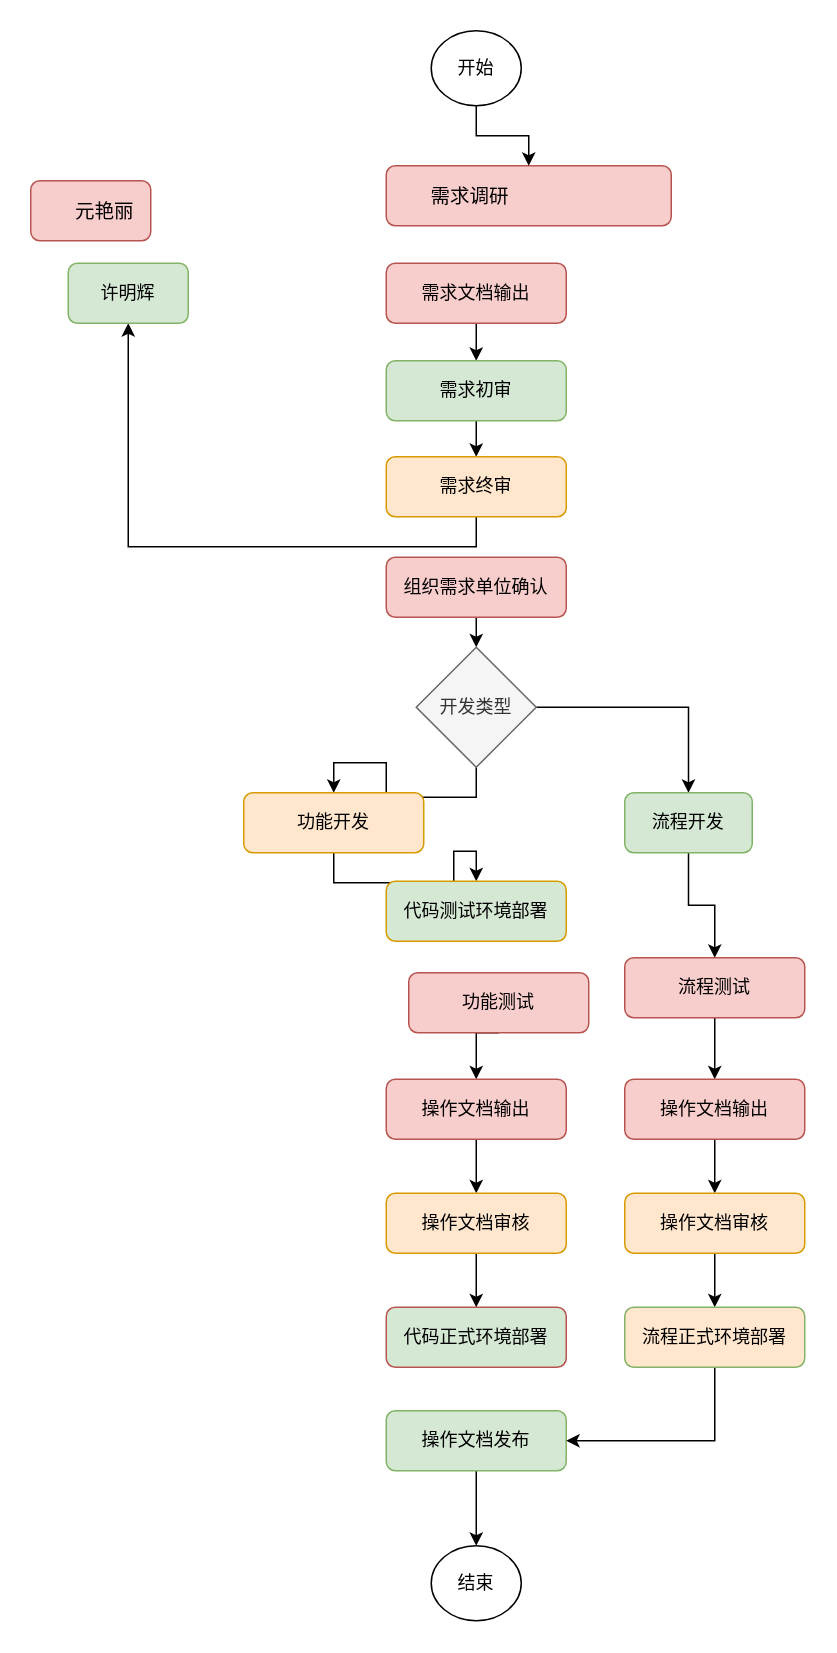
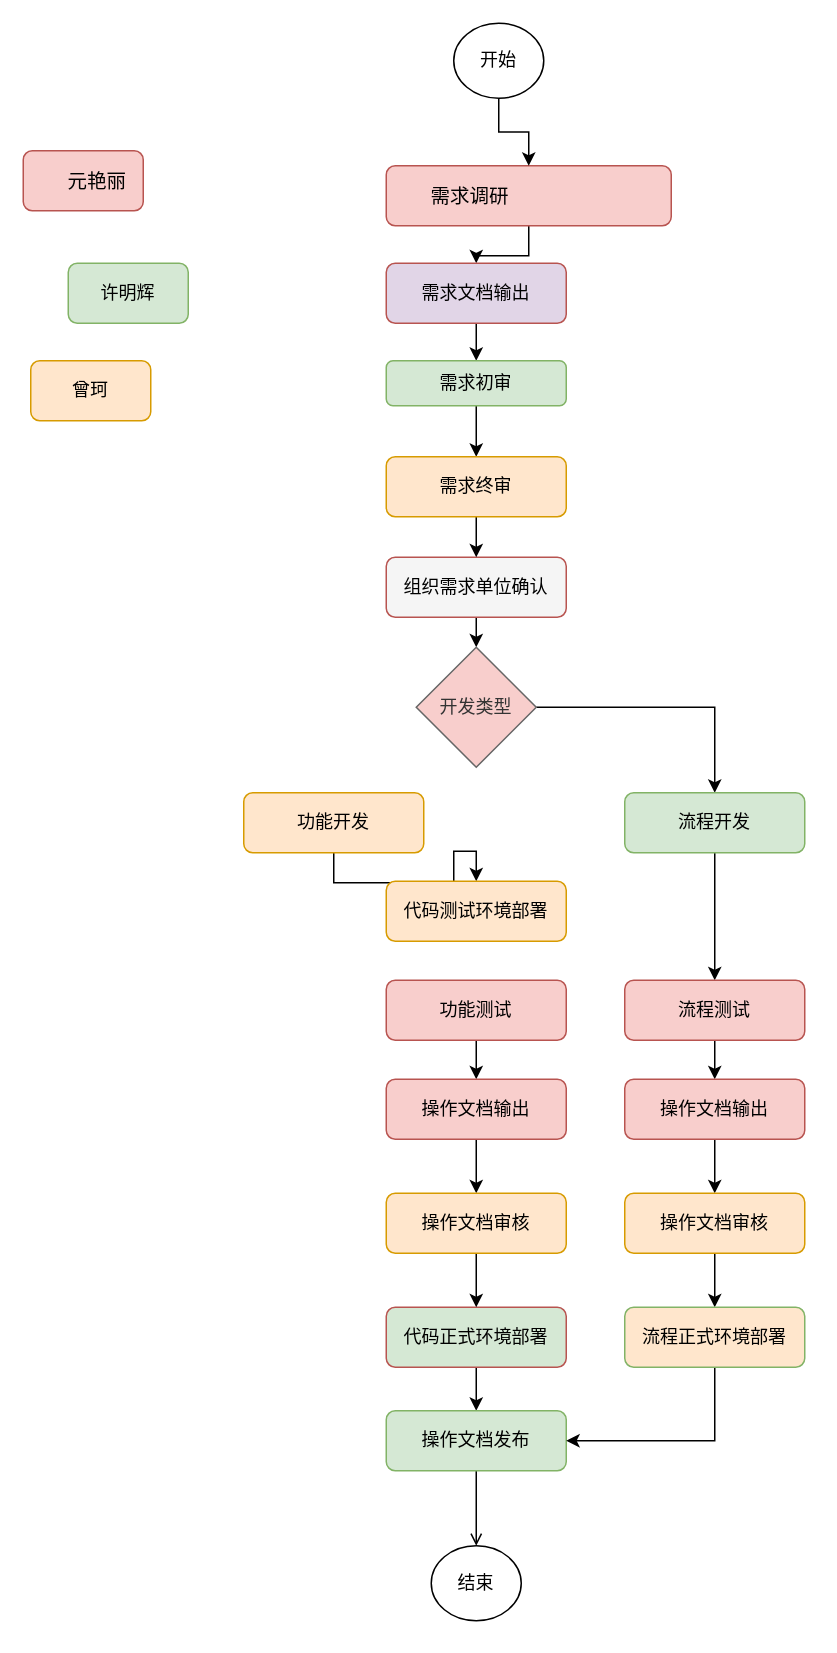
  <mxCell id="0" />
  <mxCell id="1" parent="0" />
+ <mxCell id="2" style="edgeStyle=orthogonalEdgeStyle;rounded=0;orthogonalLoop=1;jettySize=auto;html=1;exitX=0.5;exitY=1;exitDx=0;exitDy=0;" edge="1" parent="1" source="3" target="7"><mxGeometry relative="1" as="geometry" /></mxCell>
  <mxCell id="3" value="&lt;p style=&quot;text-indent: 21pt; font-size: 13px;&quot; class=&quot;MsoNormal&quot;&gt;&lt;font face=&quot;微软雅黑&quot;&gt;需求调研&lt;/font&gt;&lt;/p&gt;" style="rounded=1;whiteSpace=wrap;html=1;fontSize=12;glass=0;strokeWidth=1;shadow=0;align=left;fillColor=#f8cecc;strokeColor=#b85450;" vertex="1" parent="1"><mxGeometry x="257" y="110" width="190" height="40" as="geometry" /></mxCell>
  <mxCell id="4" style="edgeStyle=orthogonalEdgeStyle;rounded=0;orthogonalLoop=1;jettySize=auto;html=1;exitX=0.5;exitY=1;exitDx=0;exitDy=0;entryX=0.5;entryY=0;entryDx=0;entryDy=0;" edge="1" parent="1" source="5" target="3"><mxGeometry relative="1" as="geometry" /></mxCell>
- <mxCell id="5" value="开始" style="ellipse;whiteSpace=wrap;html=1;" vertex="1" parent="1"><mxGeometry x="287" y="20" width="60" height="50" as="geometry" /></mxCell>
+ <mxCell id="5" value="开始" style="ellipse;whiteSpace=wrap;html=1;" vertex="1" parent="1"><mxGeometry x="302" y="15" width="60" height="50" as="geometry" /></mxCell>
  <mxCell id="6" style="edgeStyle=orthogonalEdgeStyle;rounded=0;orthogonalLoop=1;jettySize=auto;html=1;exitX=0.5;exitY=1;exitDx=0;exitDy=0;entryX=0.5;entryY=0;entryDx=0;entryDy=0;" edge="1" parent="1" source="7" target="9"><mxGeometry relative="1" as="geometry" /></mxCell>
- <mxCell id="7" value="&lt;p style=&quot;font-size: 12px;&quot; class=&quot;MsoNormal&quot;&gt;&lt;span style=&quot;font-family: 微软雅黑; font-size: 12px;&quot;&gt;需求文档输出&lt;/span&gt;&lt;/p&gt;" style="rounded=1;whiteSpace=wrap;html=1;fontSize=12;glass=0;strokeWidth=1;shadow=0;align=center;fillColor=#f8cecc;strokeColor=#b85450;" vertex="1" parent="1"><mxGeometry x="257" y="175" width="120" height="40" as="geometry" /></mxCell>
+ <mxCell id="7" value="&lt;p style=&quot;font-size: 12px;&quot; class=&quot;MsoNormal&quot;&gt;&lt;span style=&quot;font-family: 微软雅黑; font-size: 12px;&quot;&gt;需求文档输出&lt;/span&gt;&lt;/p&gt;" style="rounded=1;whiteSpace=wrap;html=1;fontSize=12;glass=0;strokeWidth=1;shadow=0;align=center;fillColor=#e1d5e7;strokeColor=#b85450;" vertex="1" parent="1"><mxGeometry x="257" y="175" width="120" height="40" as="geometry" /></mxCell>
  <mxCell id="8" style="edgeStyle=orthogonalEdgeStyle;rounded=0;orthogonalLoop=1;jettySize=auto;html=1;exitX=0.5;exitY=1;exitDx=0;exitDy=0;entryX=0.5;entryY=0;entryDx=0;entryDy=0;" edge="1" parent="1" source="9" target="13"><mxGeometry relative="1" as="geometry" /></mxCell>
- <mxCell id="9" value="&lt;p style=&quot;font-size: 12px;&quot; class=&quot;MsoNormal&quot;&gt;&lt;span style=&quot;font-family: 微软雅黑; font-size: 12px;&quot;&gt;需求初审&lt;/span&gt;&lt;/p&gt;" style="rounded=1;whiteSpace=wrap;html=1;fontSize=12;glass=0;strokeWidth=1;shadow=0;align=center;fillColor=#d5e8d4;strokeColor=#82b366;" vertex="1" parent="1"><mxGeometry x="257" y="240" width="120" height="40" as="geometry" /></mxCell>
+ <mxCell id="9" value="&lt;p style=&quot;font-size: 12px;&quot; class=&quot;MsoNormal&quot;&gt;&lt;span style=&quot;font-family: 微软雅黑; font-size: 12px;&quot;&gt;需求初审&lt;/span&gt;&lt;/p&gt;" style="rounded=1;whiteSpace=wrap;html=1;fontSize=12;glass=0;strokeWidth=1;shadow=0;align=center;fillColor=#d5e8d4;strokeColor=#82b366;" vertex="1" parent="1"><mxGeometry x="257" y="240" width="120" height="30" as="geometry" /></mxCell>
  <mxCell id="10" style="edgeStyle=orthogonalEdgeStyle;rounded=0;orthogonalLoop=1;jettySize=auto;html=1;exitX=0.5;exitY=1;exitDx=0;exitDy=0;entryX=0.5;entryY=0;entryDx=0;entryDy=0;" edge="1" parent="1" source="11" target="16"><mxGeometry relative="1" as="geometry" /></mxCell>
- <mxCell id="11" value="&lt;font face=&quot;微软雅黑&quot;&gt;组织需求单位确认&lt;/font&gt;" style="rounded=1;whiteSpace=wrap;html=1;fontSize=12;glass=0;strokeWidth=1;shadow=0;align=center;fillColor=#f8cecc;strokeColor=#b85450;" vertex="1" parent="1"><mxGeometry x="257" y="371" width="120" height="40" as="geometry" /></mxCell>
- <mxCell id="12" style="edgeStyle=orthogonalEdgeStyle;rounded=0;orthogonalLoop=1;jettySize=auto;html=1;exitX=0.5;exitY=1;exitDx=0;exitDy=0;" edge="1" parent="1" source="13" target="42"><mxGeometry relative="1" as="geometry" /></mxCell>
+ <mxCell id="11" value="&lt;font face=&quot;微软雅黑&quot;&gt;组织需求单位确认&lt;/font&gt;" style="rounded=1;whiteSpace=wrap;html=1;fontSize=12;glass=0;strokeWidth=1;shadow=0;align=center;fillColor=#f5f5f5;strokeColor=#b85450;" vertex="1" parent="1"><mxGeometry x="257" y="371" width="120" height="40" as="geometry" /></mxCell>
+ <mxCell id="12" style="edgeStyle=orthogonalEdgeStyle;rounded=0;orthogonalLoop=1;jettySize=auto;html=1;exitX=0.5;exitY=1;exitDx=0;exitDy=0;entryX=0.5;entryY=0;entryDx=0;entryDy=0;" edge="1" parent="1" source="13" target="11"><mxGeometry relative="1" as="geometry" /></mxCell>
  <mxCell id="13" value="&lt;p style=&quot;font-size: 12px;&quot; class=&quot;MsoNormal&quot;&gt;需求终审&lt;/p&gt;" style="rounded=1;whiteSpace=wrap;html=1;fontSize=12;glass=0;strokeWidth=1;shadow=0;align=center;fillColor=#ffe6cc;strokeColor=#d79b00;" vertex="1" parent="1"><mxGeometry x="257" y="304" width="120" height="40" as="geometry" /></mxCell>
  <mxCell id="14" style="edgeStyle=orthogonalEdgeStyle;rounded=0;orthogonalLoop=1;jettySize=auto;html=1;exitX=1;exitY=0.5;exitDx=0;exitDy=0;" edge="1" parent="1" source="16" target="20"><mxGeometry relative="1" as="geometry" /></mxCell>
- <mxCell id="15" style="edgeStyle=orthogonalEdgeStyle;rounded=0;orthogonalLoop=1;jettySize=auto;html=1;exitX=0.5;exitY=1;exitDx=0;exitDy=0;entryX=0.5;entryY=0;entryDx=0;entryDy=0;" edge="1" parent="1" source="16" target="18"><mxGeometry relative="1" as="geometry" /></mxCell>
- <mxCell id="16" value="开发类型" style="rhombus;whiteSpace=wrap;html=1;fillColor=#f5f5f5;fontColor=#333333;strokeColor=#666666;" vertex="1" parent="1"><mxGeometry x="277" y="431" width="80" height="80" as="geometry" /></mxCell>
+ <mxCell id="16" value="开发类型" style="rhombus;whiteSpace=wrap;html=1;fillColor=#f8cecc;fontColor=#333333;strokeColor=#666666;" vertex="1" parent="1"><mxGeometry x="277" y="431" width="80" height="80" as="geometry" /></mxCell>
  <mxCell id="17" style="edgeStyle=orthogonalEdgeStyle;rounded=0;orthogonalLoop=1;jettySize=auto;html=1;exitX=0.5;exitY=1;exitDx=0;exitDy=0;entryX=0.5;entryY=0;entryDx=0;entryDy=0;" edge="1" parent="1" source="18" target="31"><mxGeometry relative="1" as="geometry" /></mxCell>
  <mxCell id="18" value="&lt;p class=&quot;MsoNormal&quot; style=&quot;font-size: 12px;&quot;&gt;&lt;font face=&quot;微软雅黑&quot;&gt;功能开发&lt;/font&gt;&lt;/p&gt;" style="rounded=1;whiteSpace=wrap;html=1;fontSize=12;glass=0;strokeWidth=1;shadow=0;align=center;fillColor=#ffe6cc;strokeColor=#d79b00;" vertex="1" parent="1"><mxGeometry x="162" y="528" width="120" height="40" as="geometry" /></mxCell>
  <mxCell id="19" style="edgeStyle=orthogonalEdgeStyle;rounded=0;orthogonalLoop=1;jettySize=auto;html=1;exitX=0.5;exitY=1;exitDx=0;exitDy=0;entryX=0.5;entryY=0;entryDx=0;entryDy=0;" edge="1" parent="1" source="20" target="33"><mxGeometry relative="1" as="geometry" /></mxCell>
- <mxCell id="20" value="&lt;p style=&quot;font-size: 12px;&quot; class=&quot;MsoNormal&quot;&gt;&lt;span style=&quot;font-family: 微软雅黑; font-size: 12px;&quot;&gt;流程开发&lt;/span&gt;&lt;/p&gt;" style="rounded=1;whiteSpace=wrap;html=1;fontSize=12;glass=0;strokeWidth=1;shadow=0;align=center;fillColor=#d5e8d4;strokeColor=#82b366;" vertex="1" parent="1"><mxGeometry x="416" y="528" width="85" height="40" as="geometry" /></mxCell>
+ <mxCell id="20" value="&lt;p style=&quot;font-size: 12px;&quot; class=&quot;MsoNormal&quot;&gt;&lt;span style=&quot;font-family: 微软雅黑; font-size: 12px;&quot;&gt;流程开发&lt;/span&gt;&lt;/p&gt;" style="rounded=1;whiteSpace=wrap;html=1;fontSize=12;glass=0;strokeWidth=1;shadow=0;align=center;fillColor=#d5e8d4;strokeColor=#82b366;" vertex="1" parent="1"><mxGeometry x="416" y="528" width="120" height="40" as="geometry" /></mxCell>
  <mxCell id="21" style="edgeStyle=orthogonalEdgeStyle;rounded=0;orthogonalLoop=1;jettySize=auto;html=1;exitX=0.5;exitY=1;exitDx=0;exitDy=0;entryX=0.5;entryY=0;entryDx=0;entryDy=0;" edge="1" parent="1" source="22" target="24"><mxGeometry relative="1" as="geometry" /></mxCell>
- <mxCell id="22" value="&lt;p class=&quot;MsoNormal&quot; style=&quot;font-size: 12px;&quot;&gt;&lt;font face=&quot;微软雅黑&quot;&gt;功能测试&lt;/font&gt;&lt;/p&gt;" style="rounded=1;whiteSpace=wrap;html=1;fontSize=12;glass=0;strokeWidth=1;shadow=0;align=center;fillColor=#f8cecc;strokeColor=#b85450;" vertex="1" parent="1"><mxGeometry x="272" y="648" width="120" height="40" as="geometry" /></mxCell>
+ <mxCell id="22" value="&lt;p class=&quot;MsoNormal&quot; style=&quot;font-size: 12px;&quot;&gt;&lt;font face=&quot;微软雅黑&quot;&gt;功能测试&lt;/font&gt;&lt;/p&gt;" style="rounded=1;whiteSpace=wrap;html=1;fontSize=12;glass=0;strokeWidth=1;shadow=0;align=center;fillColor=#f8cecc;strokeColor=#b85450;" vertex="1" parent="1"><mxGeometry x="257" y="653" width="120" height="40" as="geometry" /></mxCell>
  <mxCell id="23" style="edgeStyle=orthogonalEdgeStyle;rounded=0;orthogonalLoop=1;jettySize=auto;html=1;exitX=0.5;exitY=1;exitDx=0;exitDy=0;entryX=0.5;entryY=0;entryDx=0;entryDy=0;" edge="1" parent="1" source="24" target="28"><mxGeometry relative="1" as="geometry" /></mxCell>
  <mxCell id="24" value="&lt;p class=&quot;MsoNormal&quot; style=&quot;font-size: 12px;&quot;&gt;&lt;font face=&quot;微软雅黑&quot;&gt;操作文档输出&lt;/font&gt;&lt;/p&gt;" style="rounded=1;whiteSpace=wrap;html=1;fontSize=12;glass=0;strokeWidth=1;shadow=0;align=center;fillColor=#f8cecc;strokeColor=#b85450;" vertex="1" parent="1"><mxGeometry x="257" y="719" width="120" height="40" as="geometry" /></mxCell>
+ <mxCell id="25" style="edgeStyle=orthogonalEdgeStyle;rounded=0;orthogonalLoop=1;jettySize=auto;html=1;exitX=0.5;exitY=1;exitDx=0;exitDy=0;entryX=0.5;entryY=0;entryDx=0;entryDy=0;" edge="1" parent="1" source="26" target="30"><mxGeometry relative="1" as="geometry" /></mxCell>
  <mxCell id="26" value="&lt;p class=&quot;MsoNormal&quot; style=&quot;font-size: 12px;&quot;&gt;&lt;font face=&quot;微软雅黑&quot;&gt;代码正式环境部署&lt;/font&gt;&lt;/p&gt;" style="rounded=1;whiteSpace=wrap;html=1;fontSize=12;glass=0;strokeWidth=1;shadow=0;align=center;fillColor=#d5e8d4;strokeColor=#b85450;" vertex="1" parent="1"><mxGeometry x="257" y="871" width="120" height="40" as="geometry" /></mxCell>
  <mxCell id="27" style="edgeStyle=orthogonalEdgeStyle;rounded=0;orthogonalLoop=1;jettySize=auto;html=1;exitX=0.5;exitY=1;exitDx=0;exitDy=0;entryX=0.5;entryY=0;entryDx=0;entryDy=0;" edge="1" parent="1" source="28" target="26"><mxGeometry relative="1" as="geometry" /></mxCell>
  <mxCell id="28" value="&lt;p class=&quot;MsoNormal&quot; style=&quot;font-size: 12px;&quot;&gt;&lt;font face=&quot;微软雅黑&quot;&gt;操作文档审核&lt;/font&gt;&lt;/p&gt;" style="rounded=1;whiteSpace=wrap;html=1;fontSize=12;glass=0;strokeWidth=1;shadow=0;align=center;fillColor=#ffe6cc;strokeColor=#d79b00;" vertex="1" parent="1"><mxGeometry x="257" y="795" width="120" height="40" as="geometry" /></mxCell>
- <mxCell id="29" style="edgeStyle=orthogonalEdgeStyle;rounded=0;orthogonalLoop=1;jettySize=auto;html=1;exitX=0.5;exitY=1;exitDx=0;exitDy=0;entryX=0.5;entryY=0;entryDx=0;entryDy=0;" edge="1" parent="1" source="30" target="40"><mxGeometry relative="1" as="geometry" /></mxCell>
+ <mxCell id="29" style="edgeStyle=orthogonalEdgeStyle;rounded=0;orthogonalLoop=1;jettySize=auto;html=1;exitX=0.5;exitY=1;exitDx=0;exitDy=0;entryX=0.5;entryY=0;entryDx=0;entryDy=0;endArrow=open;" edge="1" parent="1" source="30" target="40"><mxGeometry relative="1" as="geometry" /></mxCell>
  <mxCell id="30" value="&lt;p class=&quot;MsoNormal&quot; style=&quot;font-size: 12px;&quot;&gt;&lt;font face=&quot;微软雅黑&quot;&gt;操作文档发布&lt;/font&gt;&lt;/p&gt;" style="rounded=1;whiteSpace=wrap;html=1;fontSize=12;glass=0;strokeWidth=1;shadow=0;align=center;fillColor=#d5e8d4;strokeColor=#82b366;" vertex="1" parent="1"><mxGeometry x="257" y="940" width="120" height="40" as="geometry" /></mxCell>
- <mxCell id="31" value="&lt;p class=&quot;MsoNormal&quot; style=&quot;font-size: 12px;&quot;&gt;&lt;font face=&quot;微软雅黑&quot;&gt;代码测试环境部署&lt;/font&gt;&lt;/p&gt;" style="rounded=1;whiteSpace=wrap;html=1;fontSize=12;glass=0;strokeWidth=1;shadow=0;align=center;fillColor=#d5e8d4;strokeColor=#d79b00;" vertex="1" parent="1"><mxGeometry x="257" y="587" width="120" height="40" as="geometry" /></mxCell>
+ <mxCell id="31" value="&lt;p class=&quot;MsoNormal&quot; style=&quot;font-size: 12px;&quot;&gt;&lt;font face=&quot;微软雅黑&quot;&gt;代码测试环境部署&lt;/font&gt;&lt;/p&gt;" style="rounded=1;whiteSpace=wrap;html=1;fontSize=12;glass=0;strokeWidth=1;shadow=0;align=center;fillColor=#ffe6cc;strokeColor=#d79b00;" vertex="1" parent="1"><mxGeometry x="257" y="587" width="120" height="40" as="geometry" /></mxCell>
  <mxCell id="32" style="edgeStyle=orthogonalEdgeStyle;rounded=0;orthogonalLoop=1;jettySize=auto;html=1;exitX=0.5;exitY=1;exitDx=0;exitDy=0;entryX=0.5;entryY=0;entryDx=0;entryDy=0;" edge="1" parent="1" source="33" target="35"><mxGeometry relative="1" as="geometry" /></mxCell>
- <mxCell id="33" value="&lt;p class=&quot;MsoNormal&quot; style=&quot;font-size: 12px;&quot;&gt;&lt;font face=&quot;微软雅黑&quot;&gt;流程测试&lt;/font&gt;&lt;/p&gt;" style="rounded=1;whiteSpace=wrap;html=1;fontSize=12;glass=0;strokeWidth=1;shadow=0;align=center;fillColor=#f8cecc;strokeColor=#b85450;" vertex="1" parent="1"><mxGeometry x="416" y="638" width="120" height="40" as="geometry" /></mxCell>
+ <mxCell id="33" value="&lt;p class=&quot;MsoNormal&quot; style=&quot;font-size: 12px;&quot;&gt;&lt;font face=&quot;微软雅黑&quot;&gt;流程测试&lt;/font&gt;&lt;/p&gt;" style="rounded=1;whiteSpace=wrap;html=1;fontSize=12;glass=0;strokeWidth=1;shadow=0;align=center;fillColor=#f8cecc;strokeColor=#b85450;" vertex="1" parent="1"><mxGeometry x="416" y="653" width="120" height="40" as="geometry" /></mxCell>
  <mxCell id="34" style="edgeStyle=orthogonalEdgeStyle;rounded=0;orthogonalLoop=1;jettySize=auto;html=1;exitX=0.5;exitY=1;exitDx=0;exitDy=0;entryX=0.5;entryY=0;entryDx=0;entryDy=0;" edge="1" parent="1" source="35" target="37"><mxGeometry relative="1" as="geometry" /></mxCell>
  <mxCell id="35" value="&lt;p class=&quot;MsoNormal&quot; style=&quot;font-size: 12px;&quot;&gt;&lt;font face=&quot;微软雅黑&quot;&gt;操作文档输出&lt;/font&gt;&lt;/p&gt;" style="rounded=1;whiteSpace=wrap;html=1;fontSize=12;glass=0;strokeWidth=1;shadow=0;align=center;fillColor=#f8cecc;strokeColor=#b85450;" vertex="1" parent="1"><mxGeometry x="416" y="719" width="120" height="40" as="geometry" /></mxCell>
  <mxCell id="36" style="edgeStyle=orthogonalEdgeStyle;rounded=0;orthogonalLoop=1;jettySize=auto;html=1;exitX=0.5;exitY=1;exitDx=0;exitDy=0;entryX=0.5;entryY=0;entryDx=0;entryDy=0;" edge="1" parent="1" source="37" target="39"><mxGeometry relative="1" as="geometry" /></mxCell>
  <mxCell id="37" value="&lt;p class=&quot;MsoNormal&quot; style=&quot;font-size: 12px;&quot;&gt;&lt;font face=&quot;微软雅黑&quot;&gt;操作文档审核&lt;/font&gt;&lt;/p&gt;" style="rounded=1;whiteSpace=wrap;html=1;fontSize=12;glass=0;strokeWidth=1;shadow=0;align=center;fillColor=#ffe6cc;strokeColor=#d79b00;" vertex="1" parent="1"><mxGeometry x="416" y="795" width="120" height="40" as="geometry" /></mxCell>
  <mxCell id="38" style="edgeStyle=orthogonalEdgeStyle;rounded=0;orthogonalLoop=1;jettySize=auto;html=1;exitX=0.5;exitY=1;exitDx=0;exitDy=0;entryX=1;entryY=0.5;entryDx=0;entryDy=0;" edge="1" parent="1" source="39" target="30"><mxGeometry relative="1" as="geometry" /></mxCell>
  <mxCell id="39" value="&lt;p class=&quot;MsoNormal&quot; style=&quot;font-size: 12px;&quot;&gt;&lt;font face=&quot;微软雅黑&quot;&gt;流程正式环境部署&lt;/font&gt;&lt;/p&gt;" style="rounded=1;whiteSpace=wrap;html=1;fontSize=12;glass=0;strokeWidth=1;shadow=0;align=center;fillColor=#ffe6cc;strokeColor=#82b366;" vertex="1" parent="1"><mxGeometry x="416" y="871" width="120" height="40" as="geometry" /></mxCell>
  <mxCell id="40" value="结束" style="ellipse;whiteSpace=wrap;html=1;" vertex="1" parent="1"><mxGeometry x="287" y="1030" width="60" height="50" as="geometry" /></mxCell>
- <mxCell id="41" value="&lt;p style=&quot;text-indent: 21pt; font-size: 13px;&quot; class=&quot;MsoNormal&quot;&gt;&lt;font face=&quot;微软雅黑&quot;&gt;元艳丽&lt;/font&gt;&lt;/p&gt;" style="rounded=1;whiteSpace=wrap;html=1;fontSize=12;glass=0;strokeWidth=1;shadow=0;align=left;fillColor=#f8cecc;strokeColor=#b85450;" vertex="1" parent="1"><mxGeometry x="20" width="80" height="40" as="geometry" y="120" /></mxCell>
+ <mxCell id="41" value="&lt;p style=&quot;text-indent: 21pt; font-size: 13px;&quot; class=&quot;MsoNormal&quot;&gt;&lt;font face=&quot;微软雅黑&quot;&gt;元艳丽&lt;/font&gt;&lt;/p&gt;" style="rounded=1;whiteSpace=wrap;html=1;fontSize=12;glass=0;strokeWidth=1;shadow=0;align=left;fillColor=#f8cecc;strokeColor=#b85450;" vertex="1" parent="1"><mxGeometry x="15" y="100" width="80" height="40" as="geometry" /></mxCell>
  <mxCell id="42" value="&lt;p style=&quot;font-size: 12px;&quot; class=&quot;MsoNormal&quot;&gt;&lt;font face=&quot;微软雅黑&quot;&gt;许明辉&lt;/font&gt;&lt;/p&gt;" style="rounded=1;whiteSpace=wrap;html=1;fontSize=12;glass=0;strokeWidth=1;shadow=0;align=center;fillColor=#d5e8d4;strokeColor=#82b366;" vertex="1" parent="1"><mxGeometry x="45" y="175" width="80" height="40" as="geometry" /></mxCell>
+ <mxCell id="43" value="&lt;p style=&quot;font-size: 12px;&quot; class=&quot;MsoNormal&quot;&gt;曾珂&lt;/p&gt;" style="rounded=1;whiteSpace=wrap;html=1;fontSize=12;glass=0;strokeWidth=1;shadow=0;align=center;fillColor=#ffe6cc;strokeColor=#d79b00;" vertex="1" parent="1"><mxGeometry x="20" y="240" width="80" height="40" as="geometry" /></mxCell>
